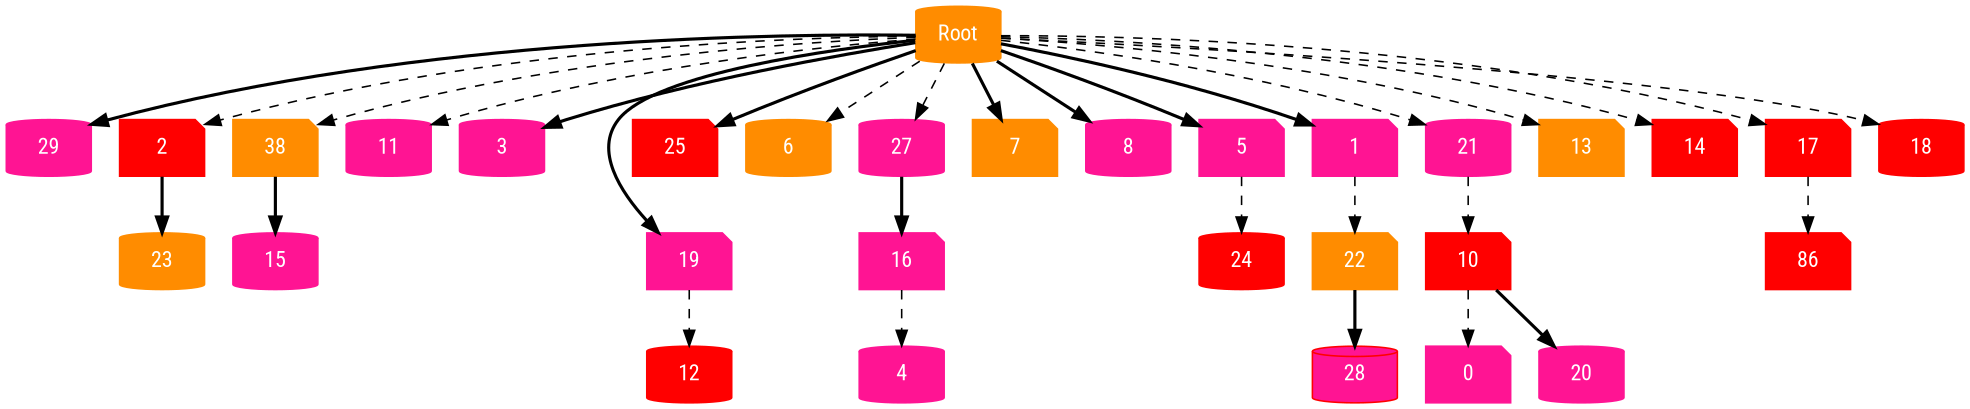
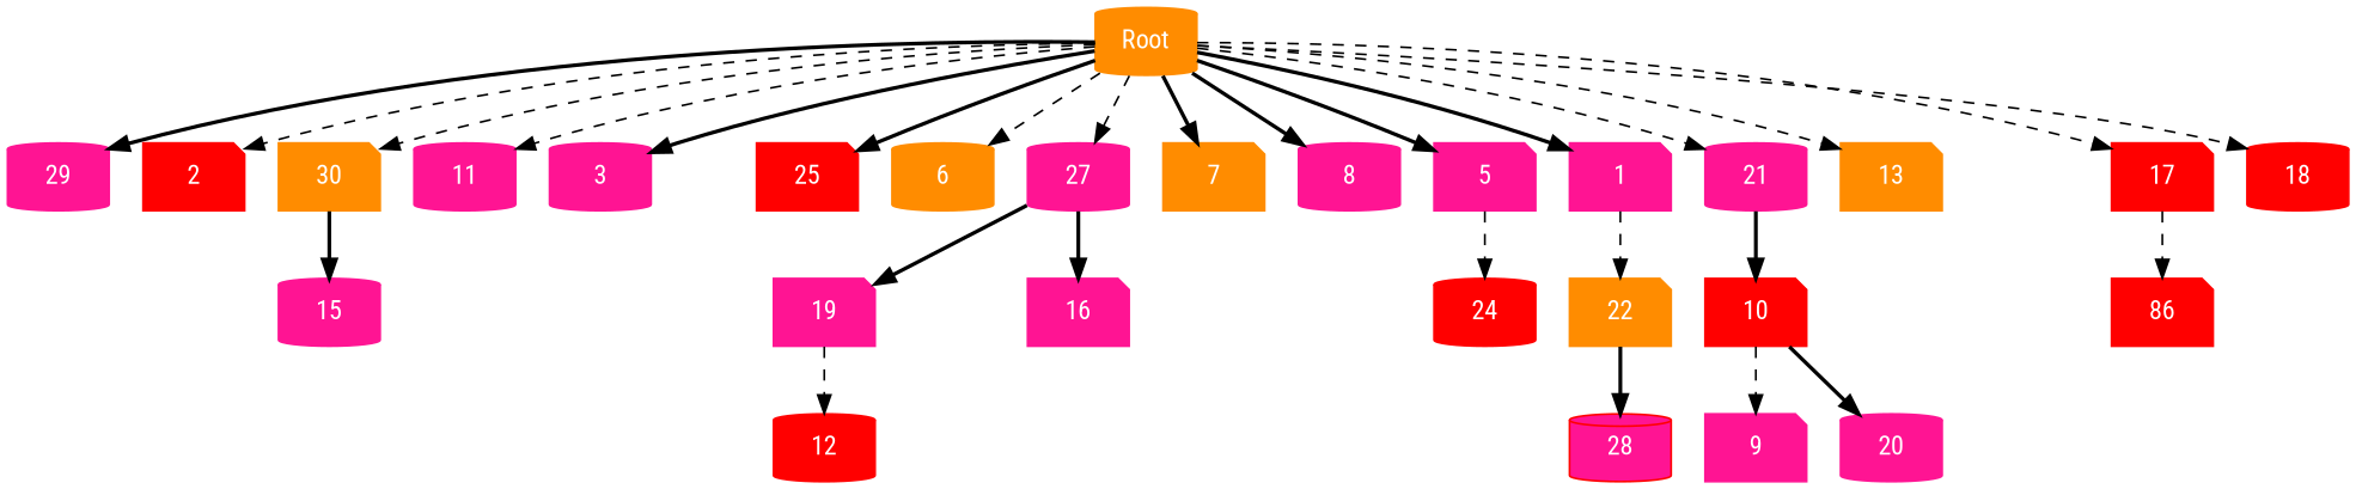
  digraph {
    fontname="Roboto Condensed"
    node [color=deeppink fontcolor=white fontname="Roboto Condensed" shape=cylinder style=filled]
    edge [fontname="Roboto Condensed" style=dashed]
    Root [color=darkorange]
    29
    2 [color=red shape=note]
    19 [shape=note]
    11
    3
-   30 [color=darkorange shape=note label=38]
+   30 [color=darkorange shape=note]
    25 [color=red shape=note]
    6 [color=darkorange]
    27
    7 [color=darkorange shape=note]
    8
    5 [shape=note]
    1 [shape=note]
    21
    13 [color=darkorange shape=note]
-   14 [color=red shape=note]
    17 [color=red shape=note]
    18 [color=red]
-   23 [color=darkorange]
    12 [color=red]
    16 [shape=note]
-   4
    15
    24 [color=red]
    22 [color=darkorange shape=note]
    10 [color=red shape=note]
    n28 [color=red label=86 shape=note]
    28 [color=red fillcolor=deeppink]
    20
-   9 [shape=note label=0]
+   9 [shape=note]
    Root -> 29 [style=bold]
    Root -> 2
-   Root -> 19 [style=bold]
+   27 -> 19 [style=bold]
    Root -> 11
    Root -> 3 [style=bold]
    Root -> 30
    Root -> 25 [style=bold]
    Root -> 6
    Root -> 27
    Root -> 7 [style=bold]
    Root -> 8 [style=bold]
    Root -> 5 [style=bold]
    Root -> 1 [style=bold]
    Root -> 21
    Root -> 13
-   Root -> 14
    Root -> 17
    Root -> 18
-   2 -> 23 [style=bold]
    19 -> 12
    30 -> 15 [style=bold]
    27 -> 16 [style=bold]
    5 -> 24
    1 -> 22
-   21 -> 10
+   21 -> 10 [style=bold]
    17 -> n28
-   16 -> 4
    22 -> 28 [style=bold]
    10 -> 20 [style=bold]
    10 -> 9
  }
